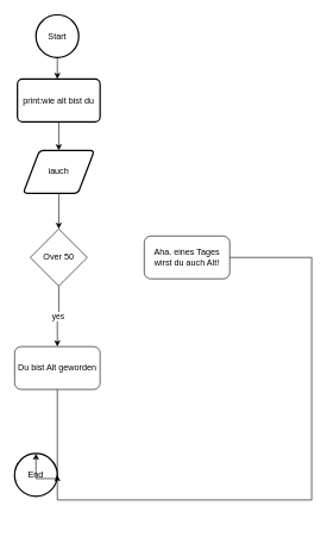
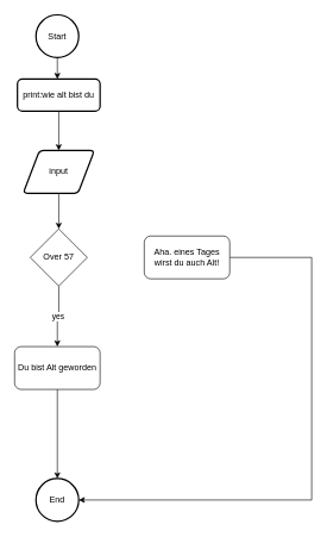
  <mxCell id="0" />
  <mxCell id="1" parent="0" />
  <mxCell id="2" value="" style="edgeStyle=orthogonalEdgeStyle;rounded=0;orthogonalLoop=1;jettySize=auto;html=1;" edge="1" parent="1" source="3" target="8"><mxGeometry relative="1" as="geometry"><Array as="points"><mxPoint x="80" y="110" /><mxPoint x="80" y="110" /></Array></mxGeometry></mxCell>
  <mxCell id="3" value="Start" style="strokeWidth=2;html=1;shape=mxgraph.flowchart.start_2;whiteSpace=wrap;" vertex="1" parent="1"><mxGeometry x="50" y="20" width="60" height="60" as="geometry" /></mxCell>
- <mxCell id="4" value="End" style="strokeWidth=2;html=1;shape=mxgraph.flowchart.start_2;whiteSpace=wrap;" vertex="1" parent="1"><mxGeometry x="20" y="635" width="60" height="60" as="geometry" /></mxCell>
+ <mxCell id="4" value="End" style="strokeWidth=2;html=1;shape=mxgraph.flowchart.start_2;whiteSpace=wrap;" vertex="1" parent="1"><mxGeometry x="50" y="670" width="60" height="60" as="geometry" /></mxCell>
  <mxCell id="5" value="" style="edgeStyle=orthogonalEdgeStyle;rounded=0;orthogonalLoop=1;jettySize=auto;html=1;" edge="1" parent="1" source="6" target="10"><mxGeometry relative="1" as="geometry" /></mxCell>
- <mxCell id="6" value="i&lt;span style=&quot;background-color: transparent; color: light-dark(rgb(0, 0, 0), rgb(255, 255, 255));&quot;&gt;auch&lt;/span&gt;" style="shape=parallelogram;html=1;strokeWidth=2;perimeter=parallelogramPerimeter;whiteSpace=wrap;rounded=1;arcSize=12;size=0.23;" vertex="1" parent="1"><mxGeometry x="32" y="210" width="100" height="60" as="geometry" /></mxCell>
+ <mxCell id="6" value="i&lt;span style=&quot;background-color: transparent; color: light-dark(rgb(0, 0, 0), rgb(255, 255, 255));&quot;&gt;nput&lt;/span&gt;" style="shape=parallelogram;html=1;strokeWidth=2;perimeter=parallelogramPerimeter;whiteSpace=wrap;rounded=1;arcSize=12;size=0.23;" vertex="1" parent="1"><mxGeometry x="32" y="210" width="100" height="60" as="geometry" /></mxCell>
  <mxCell id="7" value="" style="edgeStyle=orthogonalEdgeStyle;rounded=0;orthogonalLoop=1;jettySize=auto;html=1;" edge="1" parent="1" source="8" target="6"><mxGeometry relative="1" as="geometry" /></mxCell>
- <mxCell id="8" value="print:wie alt bist du" style="rounded=1;whiteSpace=wrap;html=1;absoluteArcSize=1;arcSize=14;strokeWidth=2;" vertex="1" parent="1"><mxGeometry x="24" y="110" width="116" height="60" as="geometry" /></mxCell>
+ <mxCell id="8" value="print:wie alt bist du" style="rounded=1;whiteSpace=wrap;html=1;absoluteArcSize=1;arcSize=14;strokeWidth=2;" vertex="1" parent="1"><mxGeometry x="24" y="110" width="116" height="45" as="geometry" /></mxCell>
  <mxCell id="9" value="yes" style="edgeStyle=orthogonalEdgeStyle;rounded=0;orthogonalLoop=1;jettySize=auto;html=1;" edge="1" parent="1" source="10" target="12"><mxGeometry relative="1" as="geometry" /></mxCell>
- <mxCell id="10" value="Over 50" style="rhombus;whiteSpace=wrap;html=1;" vertex="1" parent="1"><mxGeometry x="42" y="320" width="80" height="80" as="geometry" /></mxCell>
+ <mxCell id="10" value="Over 57" style="rhombus;whiteSpace=wrap;html=1;" vertex="1" parent="1"><mxGeometry x="42" y="320" width="80" height="80" as="geometry" /></mxCell>
  <mxCell id="11" value="" style="edgeStyle=orthogonalEdgeStyle;rounded=0;orthogonalLoop=1;jettySize=auto;html=1;entryX=0.5;entryY=0;entryDx=0;entryDy=0;entryPerimeter=0;" edge="1" parent="1" source="12" target="4"><mxGeometry relative="1" as="geometry"><mxPoint x="80" y="625" as="targetPoint" /><Array as="points"><mxPoint x="80" y="670" /></Array></mxGeometry></mxCell>
  <mxCell id="12" value="Du bist Alt geworden" style="rounded=1;whiteSpace=wrap;html=1;" vertex="1" parent="1"><mxGeometry x="20" y="485" width="120" height="60" as="geometry" /></mxCell>
  <mxCell id="13" value="" style="edgeStyle=orthogonalEdgeStyle;rounded=0;orthogonalLoop=1;jettySize=auto;html=1;entryX=1;entryY=0.5;entryDx=0;entryDy=0;entryPerimeter=0;" edge="1" parent="1" source="14" target="4"><mxGeometry relative="1" as="geometry"><mxPoint x="436" y="570" as="targetPoint" /><Array as="points"><mxPoint x="437" y="360" /><mxPoint x="437" y="700" /></Array></mxGeometry></mxCell>
  <mxCell id="14" value="Aha. eines Tages wirst du auch Alt!" style="rounded=1;whiteSpace=wrap;html=1;" vertex="1" parent="1"><mxGeometry x="202" y="330" width="120" height="60" as="geometry" /></mxCell>
